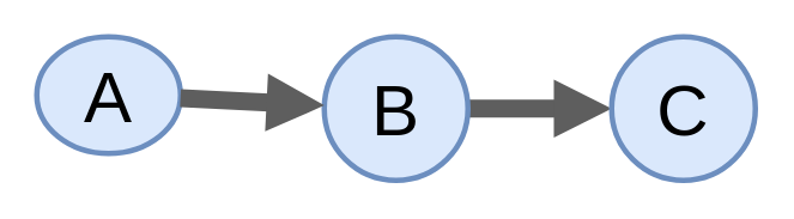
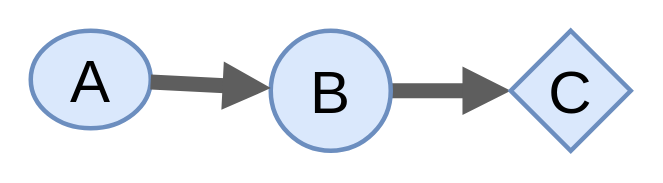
  <mxCell id="0" />
  <mxCell id="1" parent="0" />
  <mxCell id="2" value="A" style="ellipse;whiteSpace=wrap;html=1;aspect=fixed;fontSize=40;fillColor=#dae8fc;strokeColor=#6c8ebf;strokeWidth=3;" vertex="1" parent="1"><mxGeometry x="20" y="20" width="80" height="65" as="geometry" /></mxCell>
  <mxCell id="3" value="" style="endArrow=block;html=1;fontSize=40;endFill=1;strokeWidth=10;strokeColor=#5E5E5E;" edge="1" parent="1" source="5" target="4"><mxGeometry width="50" height="50" relative="1" as="geometry"><mxPoint x="110" y="70" as="sourcePoint" /><mxPoint x="190" y="70" as="targetPoint" /></mxGeometry></mxCell>
- <mxCell id="4" value="C" style="ellipse;whiteSpace=wrap;html=1;aspect=fixed;fontSize=40;fillColor=#dae8fc;strokeColor=#6c8ebf;strokeWidth=3;" vertex="1" parent="1"><mxGeometry x="340" y="20" width="80" height="80" as="geometry" /></mxCell>
+ <mxCell id="4" value="C" style="rhombus;whiteSpace=wrap;html=1;aspect=fixed;fontSize=40;fillColor=#dae8fc;strokeColor=#6c8ebf;strokeWidth=3;" vertex="1" parent="1"><mxGeometry x="340" y="20" width="80" height="80" as="geometry" /></mxCell>
  <mxCell id="5" value="B" style="ellipse;whiteSpace=wrap;html=1;aspect=fixed;fontSize=40;fillColor=#dae8fc;strokeColor=#6c8ebf;strokeWidth=3;" vertex="1" parent="1"><mxGeometry x="180" y="20" width="80" height="80" as="geometry" /></mxCell>
  <mxCell id="6" value="" style="endArrow=block;html=1;fontSize=40;endFill=1;strokeWidth=10;strokeColor=#5E5E5E;" edge="1" parent="1" source="2" target="5"><mxGeometry width="50" height="50" relative="1" as="geometry"><mxPoint x="270" y="70" as="sourcePoint" /><mxPoint x="350" y="70" as="targetPoint" /></mxGeometry></mxCell>
